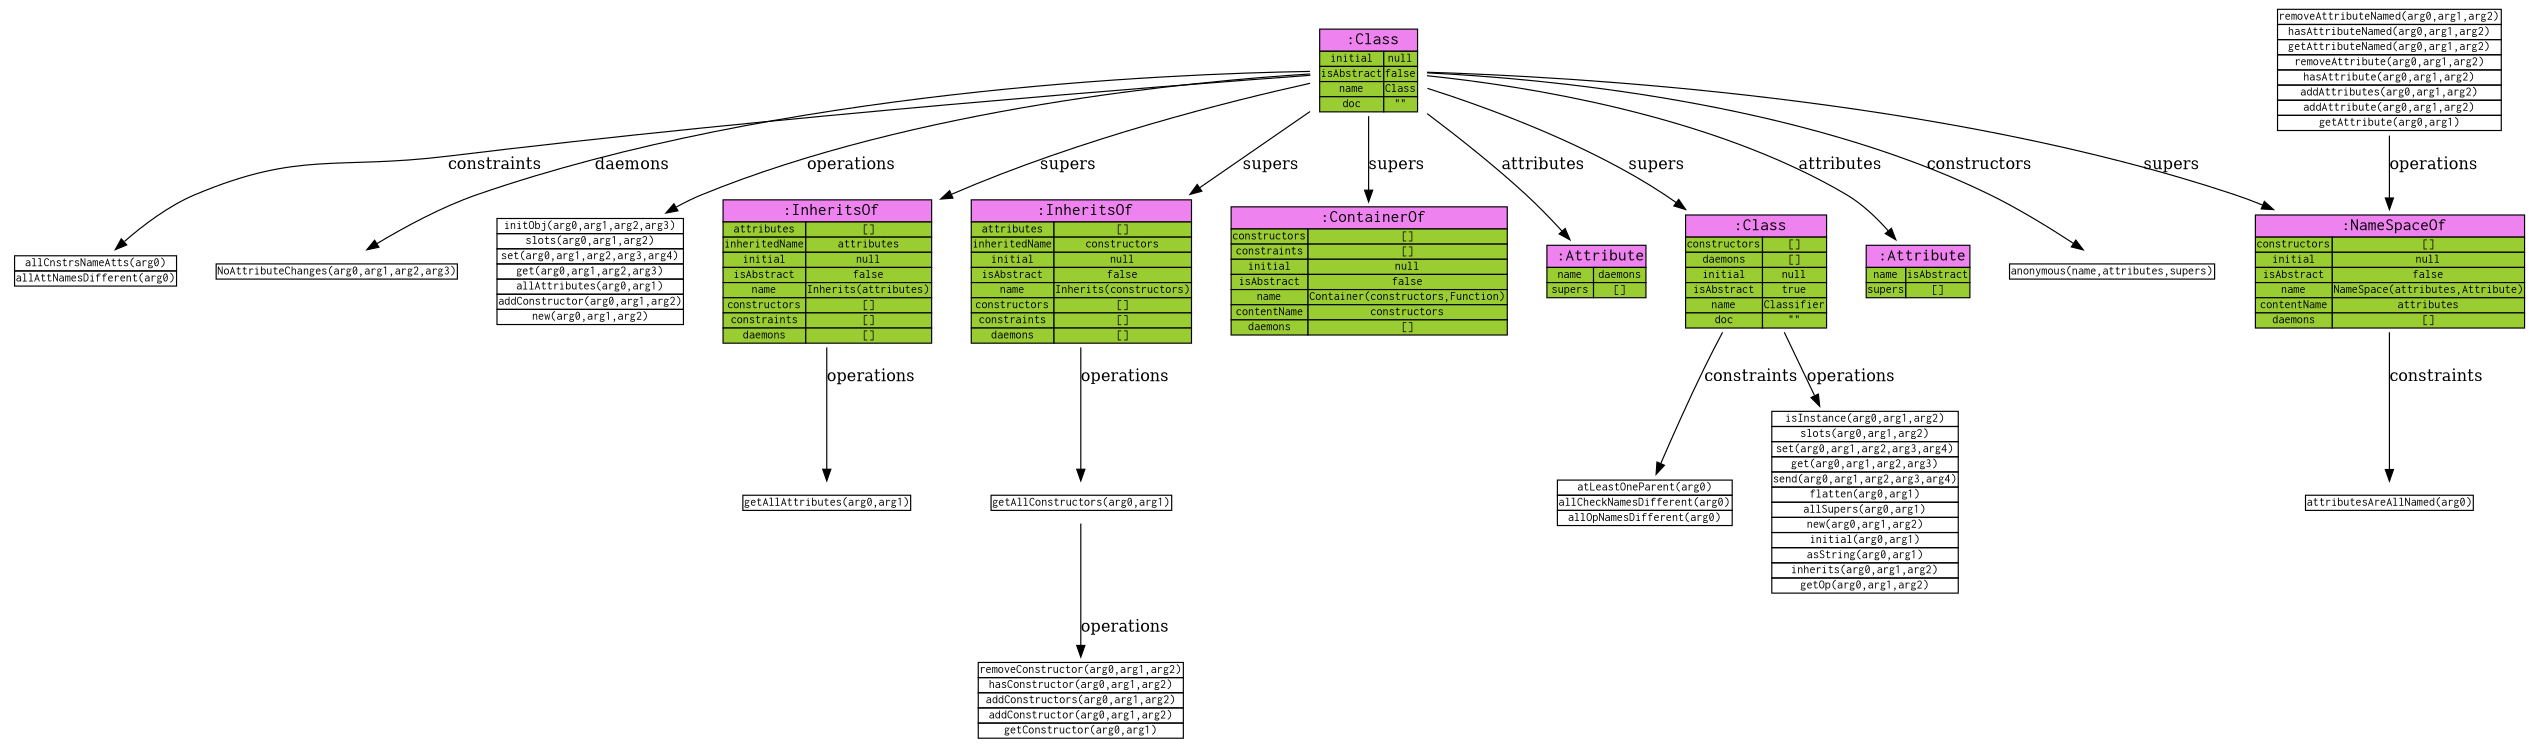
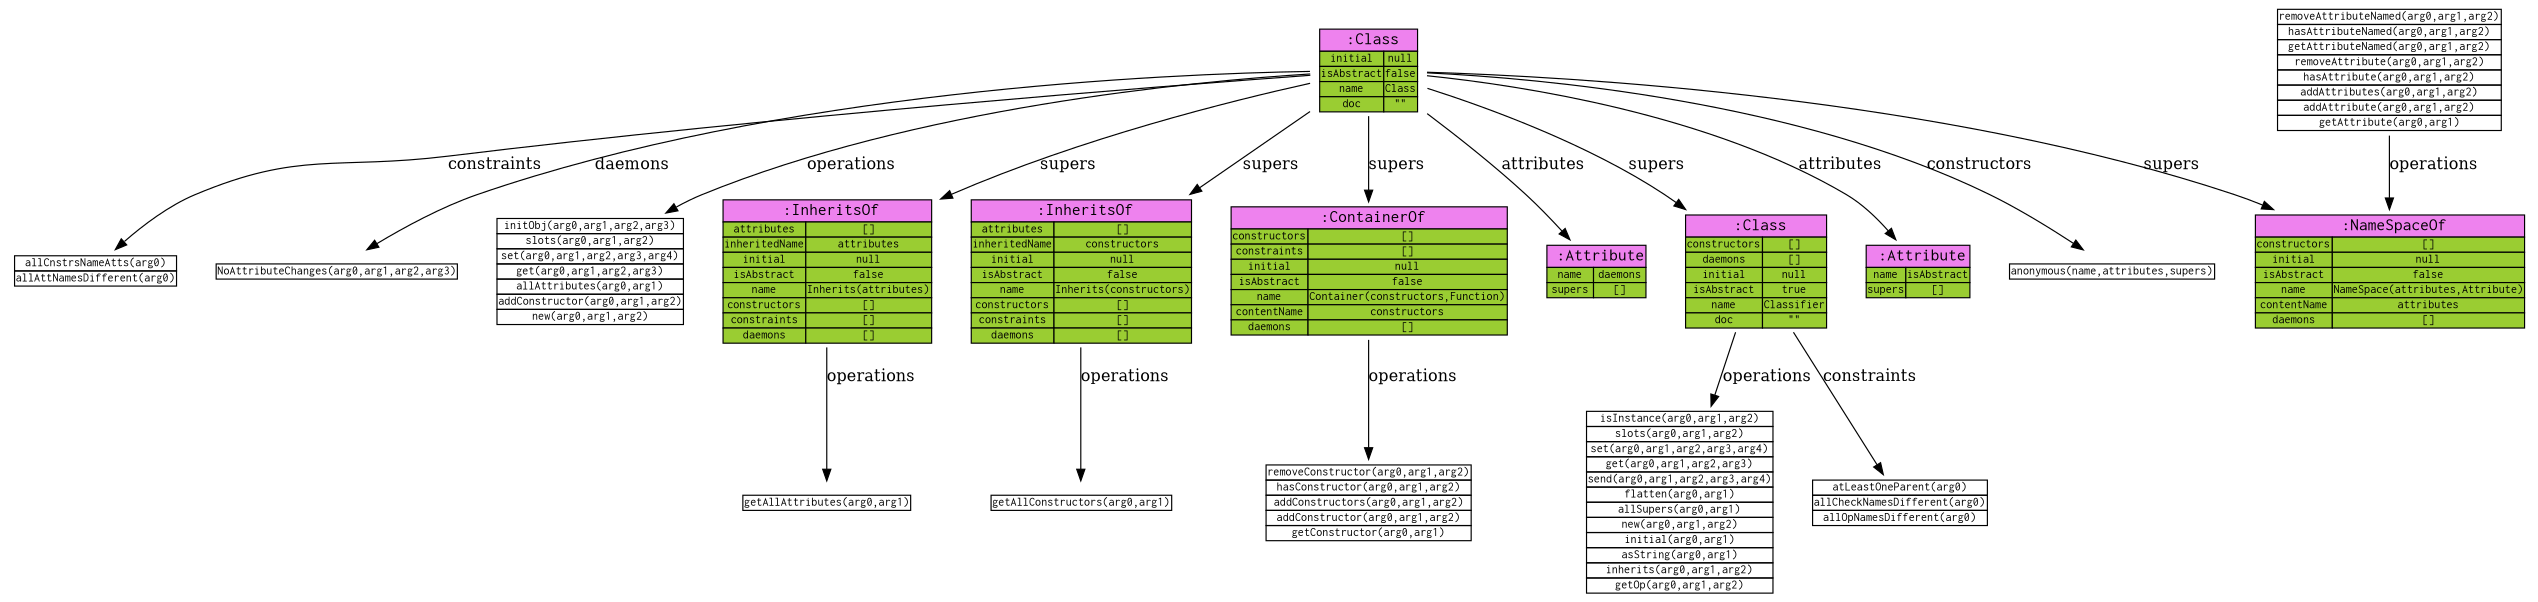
  digraph {
    rankdir=TB
    node [shape=none]
    n1 [label=<<table BORDER="0" CELLBORDER="1" CELLSPACING="0" CELLPADDING="0"><tr><td bgcolor="violet" colspan="2"><font face="INCONSOLATA" point-size="15"> :Attribute</font></td></tr><tr> <td bgcolor="yellowgreen"><font point-size="10" face="INCONSOLATA">name</font></td><td bgcolor="yellowgreen"><font point-size="10" face="INCONSOLATA">daemons</font></td></tr><tr> <td bgcolor="yellowgreen"><font point-size="10" face="INCONSOLATA">supers</font></td><td bgcolor="yellowgreen"><font point-size="10" face="INCONSOLATA">[]</font></td></tr></table>>]
    n2 [label=<<table BORDER="0" CELLBORDER="1" CELLSPACING="0" CELLPADDING="0"><tr><td bgcolor="violet" colspan="2"><font face="INCONSOLATA" point-size="15"> :Attribute</font></td></tr><tr> <td bgcolor="yellowgreen"><font point-size="10" face="INCONSOLATA">name</font></td><td bgcolor="yellowgreen"><font point-size="10" face="INCONSOLATA">isAbstract</font></td></tr><tr> <td bgcolor="yellowgreen"><font point-size="10" face="INCONSOLATA">supers</font></td><td bgcolor="yellowgreen"><font point-size="10" face="INCONSOLATA">[]</font></td></tr></table>>]
    n3 [label=<<table BORDER="0" CELLSPACING="0" CELLBORDER="1" CELLPADDING="0"><tr><td><font point-size="10" face="INCONSOLATA">anonymous(name,attributes,supers)</font></td></tr></table>>]
    n4 [label=<<table BORDER="0" CELLSPACING="0" CELLBORDER="1" CELLPADDING="0"><tr><td><font point-size="10" face="INCONSOLATA">allCnstrsNameAtts(arg0)</font></td></tr><tr><td><font point-size="10" face="INCONSOLATA">allAttNamesDifferent(arg0)</font></td></tr></table>>]
    n5 [label=<<table BORDER="0" CELLSPACING="0" CELLBORDER="1" CELLPADDING="0"><tr><td><font point-size="10" face="INCONSOLATA">NoAttributeChanges(arg0,arg1,arg2,arg3)</font></td></tr></table>>]
    n6 [label=<<table BORDER="0" CELLSPACING="0" CELLBORDER="1" CELLPADDING="0"><tr><td><font point-size="10" face="INCONSOLATA">initObj(arg0,arg1,arg2,arg3)</font></td></tr><tr><td><font point-size="10" face="INCONSOLATA">slots(arg0,arg1,arg2)</font></td></tr><tr><td><font point-size="10" face="INCONSOLATA">set(arg0,arg1,arg2,arg3,arg4)</font></td></tr><tr><td><font point-size="10" face="INCONSOLATA">get(arg0,arg1,arg2,arg3)</font></td></tr><tr><td><font point-size="10" face="INCONSOLATA">allAttributes(arg0,arg1)</font></td></tr><tr><td><font point-size="10" face="INCONSOLATA">addConstructor(arg0,arg1,arg2)</font></td></tr><tr><td><font point-size="10" face="INCONSOLATA">new(arg0,arg1,arg2)</font></td></tr></table>>]
    n7 [label=<<table BORDER="0" CELLSPACING="0" CELLBORDER="1" CELLPADDING="0"><tr><td><font point-size="10" face="INCONSOLATA">getAllAttributes(arg0,arg1)</font></td></tr></table>>]
    n8 [label=<<table BORDER="0" CELLBORDER="1" CELLSPACING="0" CELLPADDING="0"><tr><td bgcolor="violet" colspan="2"><font face="INCONSOLATA" point-size="15"> :InheritsOf</font></td></tr><tr> <td bgcolor="yellowgreen"><font point-size="10" face="INCONSOLATA">attributes</font></td><td bgcolor="yellowgreen"><font point-size="10" face="INCONSOLATA">[]</font></td></tr><tr> <td bgcolor="yellowgreen"><font point-size="10" face="INCONSOLATA">inheritedName</font></td><td bgcolor="yellowgreen"><font point-size="10" face="INCONSOLATA">attributes</font></td></tr><tr> <td bgcolor="yellowgreen"><font point-size="10" face="INCONSOLATA">initial</font></td><td bgcolor="yellowgreen"><font point-size="10" face="INCONSOLATA">null</font></td></tr><tr> <td bgcolor="yellowgreen"><font point-size="10" face="INCONSOLATA">isAbstract</font></td><td bgcolor="yellowgreen"><font point-size="10" face="INCONSOLATA">false</font></td></tr><tr> <td bgcolor="yellowgreen"><font point-size="10" face="INCONSOLATA">name</font></td><td bgcolor="yellowgreen"><font point-size="10" face="INCONSOLATA">Inherits(attributes)</font></td></tr><tr> <td bgcolor="yellowgreen"><font point-size="10" face="INCONSOLATA">constructors</font></td><td bgcolor="yellowgreen"><font point-size="10" face="INCONSOLATA">[]</font></td></tr><tr> <td bgcolor="yellowgreen"><font point-size="10" face="INCONSOLATA">constraints</font></td><td bgcolor="yellowgreen"><font point-size="10" face="INCONSOLATA">[]</font></td></tr><tr> <td bgcolor="yellowgreen"><font point-size="10" face="INCONSOLATA">daemons</font></td><td bgcolor="yellowgreen"><font point-size="10" face="INCONSOLATA">[]</font></td></tr></table>>]
    n9 [label=<<table BORDER="0" CELLSPACING="0" CELLBORDER="1" CELLPADDING="0"><tr><td><font point-size="10" face="INCONSOLATA">getAllConstructors(arg0,arg1)</font></td></tr></table>>]
    n10 [label=<<table BORDER="0" CELLBORDER="1" CELLSPACING="0" CELLPADDING="0"><tr><td bgcolor="violet" colspan="2"><font face="INCONSOLATA" point-size="15"> :InheritsOf</font></td></tr><tr> <td bgcolor="yellowgreen"><font point-size="10" face="INCONSOLATA">attributes</font></td><td bgcolor="yellowgreen"><font point-size="10" face="INCONSOLATA">[]</font></td></tr><tr> <td bgcolor="yellowgreen"><font point-size="10" face="INCONSOLATA">inheritedName</font></td><td bgcolor="yellowgreen"><font point-size="10" face="INCONSOLATA">constructors</font></td></tr><tr> <td bgcolor="yellowgreen"><font point-size="10" face="INCONSOLATA">initial</font></td><td bgcolor="yellowgreen"><font point-size="10" face="INCONSOLATA">null</font></td></tr><tr> <td bgcolor="yellowgreen"><font point-size="10" face="INCONSOLATA">isAbstract</font></td><td bgcolor="yellowgreen"><font point-size="10" face="INCONSOLATA">false</font></td></tr><tr> <td bgcolor="yellowgreen"><font point-size="10" face="INCONSOLATA">name</font></td><td bgcolor="yellowgreen"><font point-size="10" face="INCONSOLATA">Inherits(constructors)</font></td></tr><tr> <td bgcolor="yellowgreen"><font point-size="10" face="INCONSOLATA">constructors</font></td><td bgcolor="yellowgreen"><font point-size="10" face="INCONSOLATA">[]</font></td></tr><tr> <td bgcolor="yellowgreen"><font point-size="10" face="INCONSOLATA">constraints</font></td><td bgcolor="yellowgreen"><font point-size="10" face="INCONSOLATA">[]</font></td></tr><tr> <td bgcolor="yellowgreen"><font point-size="10" face="INCONSOLATA">daemons</font></td><td bgcolor="yellowgreen"><font point-size="10" face="INCONSOLATA">[]</font></td></tr></table>>]
    n11 [label=<<table BORDER="0" CELLSPACING="0" CELLBORDER="1" CELLPADDING="0"><tr><td><font point-size="10" face="INCONSOLATA">removeConstructor(arg0,arg1,arg2)</font></td></tr><tr><td><font point-size="10" face="INCONSOLATA">hasConstructor(arg0,arg1,arg2)</font></td></tr><tr><td><font point-size="10" face="INCONSOLATA">addConstructors(arg0,arg1,arg2)</font></td></tr><tr><td><font point-size="10" face="INCONSOLATA">addConstructor(arg0,arg1,arg2)</font></td></tr><tr><td><font point-size="10" face="INCONSOLATA">getConstructor(arg0,arg1)</font></td></tr></table>>]
    n12 [label=<<table BORDER="0" CELLBORDER="1" CELLSPACING="0" CELLPADDING="0"><tr><td bgcolor="violet" colspan="2"><font face="INCONSOLATA" point-size="15"> :ContainerOf</font></td></tr><tr> <td bgcolor="yellowgreen"><font point-size="10" face="INCONSOLATA">constructors</font></td><td bgcolor="yellowgreen"><font point-size="10" face="INCONSOLATA">[]</font></td></tr><tr> <td bgcolor="yellowgreen"><font point-size="10" face="INCONSOLATA">constraints</font></td><td bgcolor="yellowgreen"><font point-size="10" face="INCONSOLATA">[]</font></td></tr><tr> <td bgcolor="yellowgreen"><font point-size="10" face="INCONSOLATA">initial</font></td><td bgcolor="yellowgreen"><font point-size="10" face="INCONSOLATA">null</font></td></tr><tr> <td bgcolor="yellowgreen"><font point-size="10" face="INCONSOLATA">isAbstract</font></td><td bgcolor="yellowgreen"><font point-size="10" face="INCONSOLATA">false</font></td></tr><tr> <td bgcolor="yellowgreen"><font point-size="10" face="INCONSOLATA">name</font></td><td bgcolor="yellowgreen"><font point-size="10" face="INCONSOLATA">Container(constructors,Function)</font></td></tr><tr> <td bgcolor="yellowgreen"><font point-size="10" face="INCONSOLATA">contentName</font></td><td bgcolor="yellowgreen"><font point-size="10" face="INCONSOLATA">constructors</font></td></tr><tr> <td bgcolor="yellowgreen"><font point-size="10" face="INCONSOLATA">daemons</font></td><td bgcolor="yellowgreen"><font point-size="10" face="INCONSOLATA">[]</font></td></tr></table>>]
-   n13 [label=<<table BORDER="0" CELLSPACING="0" CELLBORDER="1" CELLPADDING="0"><tr><td><font point-size="10" face="INCONSOLATA">attributesAreAllNamed(arg0)</font></td></tr></table>>]
    n14 [label=<<table BORDER="0" CELLSPACING="0" CELLBORDER="1" CELLPADDING="0"><tr><td><font point-size="10" face="INCONSOLATA">removeAttributeNamed(arg0,arg1,arg2)</font></td></tr><tr><td><font point-size="10" face="INCONSOLATA">hasAttributeNamed(arg0,arg1,arg2)</font></td></tr><tr><td><font point-size="10" face="INCONSOLATA">getAttributeNamed(arg0,arg1,arg2)</font></td></tr><tr><td><font point-size="10" face="INCONSOLATA">removeAttribute(arg0,arg1,arg2)</font></td></tr><tr><td><font point-size="10" face="INCONSOLATA">hasAttribute(arg0,arg1,arg2)</font></td></tr><tr><td><font point-size="10" face="INCONSOLATA">addAttributes(arg0,arg1,arg2)</font></td></tr><tr><td><font point-size="10" face="INCONSOLATA">addAttribute(arg0,arg1,arg2)</font></td></tr><tr><td><font point-size="10" face="INCONSOLATA">getAttribute(arg0,arg1)</font></td></tr></table>>]
    n15 [label=<<table BORDER="0" CELLBORDER="1" CELLSPACING="0" CELLPADDING="0"><tr><td bgcolor="violet" colspan="2"><font face="INCONSOLATA" point-size="15"> :NameSpaceOf</font></td></tr><tr> <td bgcolor="yellowgreen"><font point-size="10" face="INCONSOLATA">constructors</font></td><td bgcolor="yellowgreen"><font point-size="10" face="INCONSOLATA">[]</font></td></tr><tr> <td bgcolor="yellowgreen"><font point-size="10" face="INCONSOLATA">initial</font></td><td bgcolor="yellowgreen"><font point-size="10" face="INCONSOLATA">null</font></td></tr><tr> <td bgcolor="yellowgreen"><font point-size="10" face="INCONSOLATA">isAbstract</font></td><td bgcolor="yellowgreen"><font point-size="10" face="INCONSOLATA">false</font></td></tr><tr> <td bgcolor="yellowgreen"><font point-size="10" face="INCONSOLATA">name</font></td><td bgcolor="yellowgreen"><font point-size="10" face="INCONSOLATA">NameSpace(attributes,Attribute)</font></td></tr><tr> <td bgcolor="yellowgreen"><font point-size="10" face="INCONSOLATA">contentName</font></td><td bgcolor="yellowgreen"><font point-size="10" face="INCONSOLATA">attributes</font></td></tr><tr> <td bgcolor="yellowgreen"><font point-size="10" face="INCONSOLATA">daemons</font></td><td bgcolor="yellowgreen"><font point-size="10" face="INCONSOLATA">[]</font></td></tr></table>>]
    n16 [label=<<table BORDER="0" CELLSPACING="0" CELLBORDER="1" CELLPADDING="0"><tr><td><font point-size="10" face="INCONSOLATA">atLeastOneParent(arg0)</font></td></tr><tr><td><font point-size="10" face="INCONSOLATA">allCheckNamesDifferent(arg0)</font></td></tr><tr><td><font point-size="10" face="INCONSOLATA">allOpNamesDifferent(arg0)</font></td></tr></table>>]
    n17 [label=<<table BORDER="0" CELLSPACING="0" CELLBORDER="1" CELLPADDING="0"><tr><td><font point-size="10" face="INCONSOLATA">isInstance(arg0,arg1,arg2)</font></td></tr><tr><td><font point-size="10" face="INCONSOLATA">slots(arg0,arg1,arg2)</font></td></tr><tr><td><font point-size="10" face="INCONSOLATA">set(arg0,arg1,arg2,arg3,arg4)</font></td></tr><tr><td><font point-size="10" face="INCONSOLATA">get(arg0,arg1,arg2,arg3)</font></td></tr><tr><td><font point-size="10" face="INCONSOLATA">send(arg0,arg1,arg2,arg3,arg4)</font></td></tr><tr><td><font point-size="10" face="INCONSOLATA">flatten(arg0,arg1)</font></td></tr><tr><td><font point-size="10" face="INCONSOLATA">allSupers(arg0,arg1)</font></td></tr><tr><td><font point-size="10" face="INCONSOLATA">new(arg0,arg1,arg2)</font></td></tr><tr><td><font point-size="10" face="INCONSOLATA">initial(arg0,arg1)</font></td></tr><tr><td><font point-size="10" face="INCONSOLATA">asString(arg0,arg1)</font></td></tr><tr><td><font point-size="10" face="INCONSOLATA">inherits(arg0,arg1,arg2)</font></td></tr><tr><td><font point-size="10" face="INCONSOLATA">getOp(arg0,arg1,arg2)</font></td></tr></table>>]
    n18 [label=<<table BORDER="0" CELLBORDER="1" CELLSPACING="0" CELLPADDING="0"><tr><td bgcolor="violet" colspan="2"><font face="INCONSOLATA" point-size="15"> :Class</font></td></tr><tr> <td bgcolor="yellowgreen"><font point-size="10" face="INCONSOLATA">constructors</font></td><td bgcolor="yellowgreen"><font point-size="10" face="INCONSOLATA">[]</font></td></tr><tr> <td bgcolor="yellowgreen"><font point-size="10" face="INCONSOLATA">daemons</font></td><td bgcolor="yellowgreen"><font point-size="10" face="INCONSOLATA">[]</font></td></tr><tr> <td bgcolor="yellowgreen"><font point-size="10" face="INCONSOLATA">initial</font></td><td bgcolor="yellowgreen"><font point-size="10" face="INCONSOLATA">null</font></td></tr><tr> <td bgcolor="yellowgreen"><font point-size="10" face="INCONSOLATA">isAbstract</font></td><td bgcolor="yellowgreen"><font point-size="10" face="INCONSOLATA">true</font></td></tr><tr> <td bgcolor="yellowgreen"><font point-size="10" face="INCONSOLATA">name</font></td><td bgcolor="yellowgreen"><font point-size="10" face="INCONSOLATA">Classifier</font></td></tr><tr> <td bgcolor="yellowgreen"><font point-size="10" face="INCONSOLATA">doc</font></td><td bgcolor="yellowgreen"><font point-size="10" face="INCONSOLATA">""</font></td></tr></table>>]
    n19 [label=<<table BORDER="0" CELLBORDER="1" CELLSPACING="0" CELLPADDING="0"><tr><td bgcolor="violet" colspan="2"><font face="INCONSOLATA" point-size="15"> :Class</font></td></tr><tr> <td bgcolor="yellowgreen"><font point-size="10" face="INCONSOLATA">initial</font></td><td bgcolor="yellowgreen"><font point-size="10" face="INCONSOLATA">null</font></td></tr><tr> <td bgcolor="yellowgreen"><font point-size="10" face="INCONSOLATA">isAbstract</font></td><td bgcolor="yellowgreen"><font point-size="10" face="INCONSOLATA">false</font></td></tr><tr> <td bgcolor="yellowgreen"><font point-size="10" face="INCONSOLATA">name</font></td><td bgcolor="yellowgreen"><font point-size="10" face="INCONSOLATA">Class</font></td></tr><tr> <td bgcolor="yellowgreen"><font point-size="10" face="INCONSOLATA">doc</font></td><td bgcolor="yellowgreen"><font point-size="10" face="INCONSOLATA">""</font></td></tr></table>>]
    n8 -> n7 [label=<operations>]
    n10 -> n9 [label=<operations>]
-   n9 -> n11 [label=<operations>]
+   n12 -> n11 [label=<operations>]
    n14 -> n15 [label=<operations>]
-   n15 -> n13 [label=<constraints>]
    n18 -> n16 [label=<constraints>]
    n18 -> n17 [label=<operations>]
    n19 -> n1 [label=<attributes>]
    n19 -> n2 [label=<attributes>]
    n19 -> n3 [label=<constructors>]
    n19 -> n4 [label=<constraints>]
    n19 -> n5 [label=<daemons>]
    n19 -> n6 [label=<operations>]
    n19 -> n8 [label=<supers>]
    n19 -> n10 [label=<supers>]
    n19 -> n12 [label=<supers>]
    n19 -> n15 [label=<supers>]
    n19 -> n18 [label=<supers>]
  }
